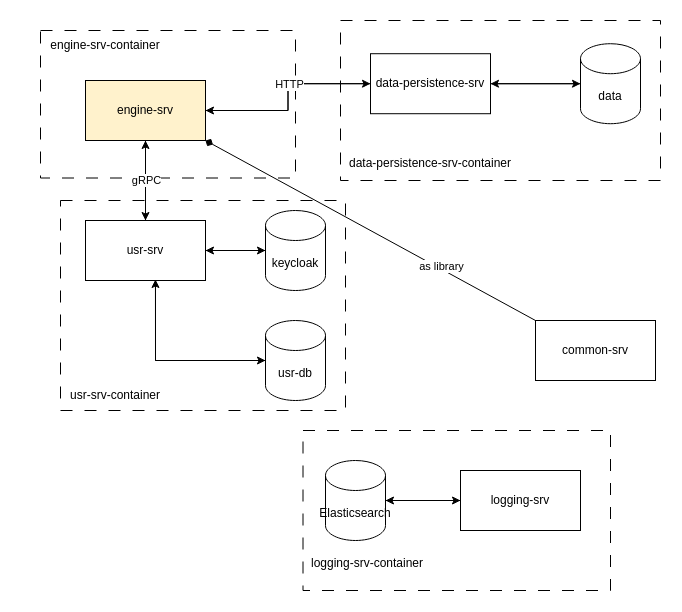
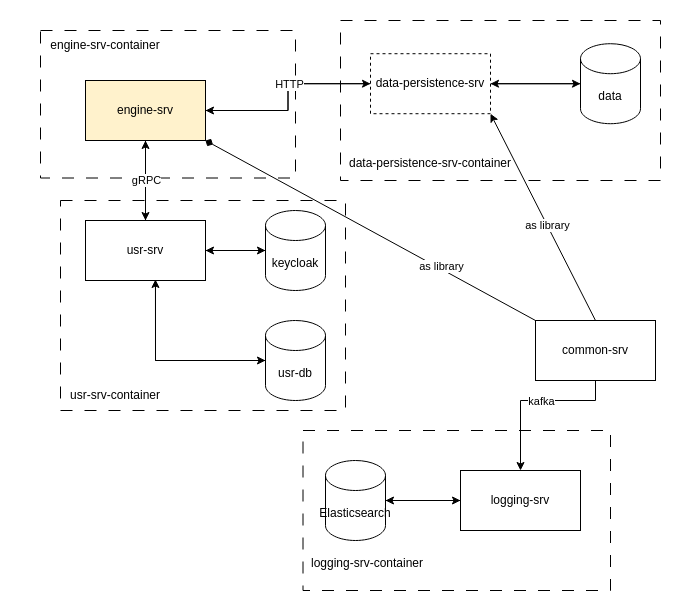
  <mxCell id="0" />
  <mxCell id="1" parent="0" />
  <mxCell id="2" value="" style="rounded=0;whiteSpace=wrap;html=1;dashed=1;dashPattern=12 12;" vertex="1" parent="1"><mxGeometry x="302.5" y="430" width="307.5" height="160" as="geometry" /></mxCell>
  <mxCell id="3" value="" style="rounded=0;whiteSpace=wrap;html=1;dashed=1;dashPattern=12 12;" vertex="1" parent="1"><mxGeometry x="40" y="30" width="255" height="147.5" as="geometry" /></mxCell>
  <mxCell id="4" value="" style="rounded=0;whiteSpace=wrap;html=1;dashed=1;dashPattern=12 12;" vertex="1" parent="1"><mxGeometry x="340" y="20" width="320" height="160" as="geometry" /></mxCell>
  <mxCell id="5" value="" style="rounded=0;whiteSpace=wrap;html=1;dashed=1;dashPattern=12 12;" vertex="1" parent="1"><mxGeometry x="60" y="200" width="285" height="210" as="geometry" /></mxCell>
  <mxCell id="6" style="edgeStyle=orthogonalEdgeStyle;rounded=0;orthogonalLoop=1;jettySize=auto;html=1;entryX=0;entryY=0.5;entryDx=0;entryDy=0;entryPerimeter=0;" parent="1" source="9" target="17" edge="1"><mxGeometry relative="1" as="geometry"><Array as="points"><mxPoint x="155" y="360" /></Array></mxGeometry></mxCell>
  <mxCell id="7" style="edgeStyle=orthogonalEdgeStyle;rounded=0;orthogonalLoop=1;jettySize=auto;html=1;entryX=0;entryY=0.5;entryDx=0;entryDy=0;entryPerimeter=0;" parent="1" source="9" target="11" edge="1"><mxGeometry relative="1" as="geometry" /></mxCell>
  <mxCell id="8" style="edgeStyle=orthogonalEdgeStyle;rounded=0;orthogonalLoop=1;jettySize=auto;html=1;entryX=0.5;entryY=1;entryDx=0;entryDy=0;" parent="1" source="9" target="15" edge="1"><mxGeometry relative="1" as="geometry" /></mxCell>
  <mxCell id="9" value="&lt;div&gt;usr-srv&lt;/div&gt;" style="rounded=0;whiteSpace=wrap;html=1;" parent="1" vertex="1"><mxGeometry x="85" y="220" width="120" height="60" as="geometry" /></mxCell>
  <mxCell id="10" value="" style="edgeStyle=orthogonalEdgeStyle;rounded=0;orthogonalLoop=1;jettySize=auto;html=1;" parent="1" source="11" target="9" edge="1"><mxGeometry relative="1" as="geometry" /></mxCell>
  <mxCell id="11" value="keycloak" style="shape=cylinder3;whiteSpace=wrap;html=1;boundedLbl=1;backgroundOutline=1;size=15;" parent="1" vertex="1"><mxGeometry x="265" y="210" width="60" height="80" as="geometry" /></mxCell>
  <mxCell id="12" style="edgeStyle=orthogonalEdgeStyle;rounded=0;orthogonalLoop=1;jettySize=auto;html=1;" parent="1" source="15" target="9" edge="1"><mxGeometry relative="1" as="geometry" /></mxCell>
  <mxCell id="13" value="gRPC" style="edgeLabel;html=1;align=center;verticalAlign=middle;resizable=0;points=[];" parent="12" vertex="1" connectable="0"><mxGeometry x="-0.025" relative="1" as="geometry"><mxPoint as="offset" /></mxGeometry></mxCell>
  <mxCell id="14" style="edgeStyle=orthogonalEdgeStyle;rounded=0;orthogonalLoop=1;jettySize=auto;html=1;" parent="1" source="15" target="21" edge="1"><mxGeometry relative="1" as="geometry" /></mxCell>
  <mxCell id="15" value="engine-srv" style="rounded=0;whiteSpace=wrap;html=1;fillColor=#fff2cc;" parent="1" vertex="1"><mxGeometry x="85" y="80" width="120" height="60" as="geometry" /></mxCell>
  <mxCell id="16" style="edgeStyle=orthogonalEdgeStyle;rounded=0;orthogonalLoop=1;jettySize=auto;html=1;entryX=0.583;entryY=0.983;entryDx=0;entryDy=0;entryPerimeter=0;" parent="1" source="17" target="9" edge="1"><mxGeometry relative="1" as="geometry" /></mxCell>
  <mxCell id="17" value="&lt;div&gt;usr-db&lt;/div&gt;" style="shape=cylinder3;whiteSpace=wrap;html=1;boundedLbl=1;backgroundOutline=1;size=15;" parent="1" vertex="1"><mxGeometry x="265" y="320" width="60" height="80" as="geometry" /></mxCell>
  <mxCell id="18" style="edgeStyle=orthogonalEdgeStyle;rounded=0;orthogonalLoop=1;jettySize=auto;html=1;entryX=1;entryY=0.5;entryDx=0;entryDy=0;" parent="1" source="21" target="15" edge="1"><mxGeometry relative="1" as="geometry" /></mxCell>
  <mxCell id="19" value="HTTP" style="edgeLabel;html=1;align=center;verticalAlign=middle;resizable=0;points=[];" parent="18" vertex="1" connectable="0"><mxGeometry x="-0.147" relative="1" as="geometry"><mxPoint as="offset" /></mxGeometry></mxCell>
  <mxCell id="20" style="edgeStyle=orthogonalEdgeStyle;rounded=0;orthogonalLoop=1;jettySize=auto;html=1;" parent="1" source="21" target="23" edge="1"><mxGeometry relative="1" as="geometry" /></mxCell>
- <mxCell id="21" value="data-persistence-srv" style="rounded=0;whiteSpace=wrap;html=1;" parent="1" vertex="1"><mxGeometry x="370" y="53.21" width="120" height="60" as="geometry" /></mxCell>
+ <mxCell id="21" value="data-persistence-srv" style="rounded=0;whiteSpace=wrap;html=1;dashed=1;" parent="1" vertex="1"><mxGeometry x="370" y="53.21" width="120" height="60" as="geometry" /></mxCell>
  <mxCell id="22" style="edgeStyle=orthogonalEdgeStyle;rounded=0;orthogonalLoop=1;jettySize=auto;html=1;entryX=1;entryY=0.5;entryDx=0;entryDy=0;" parent="1" source="23" target="21" edge="1"><mxGeometry relative="1" as="geometry" /></mxCell>
  <mxCell id="23" value="data" style="shape=cylinder3;whiteSpace=wrap;html=1;boundedLbl=1;backgroundOutline=1;size=15;" parent="1" vertex="1"><mxGeometry x="580" y="43.21" width="60" height="80" as="geometry" /></mxCell>
+ <mxCell id="24" style="edgeStyle=orthogonalEdgeStyle;rounded=0;orthogonalLoop=1;jettySize=auto;html=1;" edge="1" parent="1" source="26" target="35"><mxGeometry relative="1" as="geometry"><Array as="points"><mxPoint x="595" y="400" /><mxPoint x="520" y="400" /></Array></mxGeometry></mxCell>
+ <mxCell id="25" value="kafka" style="edgeLabel;html=1;align=center;verticalAlign=middle;resizable=0;points=[];" vertex="1" connectable="0" parent="24"><mxGeometry x="-0.176" relative="1" as="geometry"><mxPoint x="-7" as="offset" /></mxGeometry></mxCell>
  <mxCell id="26" value="&lt;div&gt;common-srv&lt;/div&gt;" style="rounded=0;whiteSpace=wrap;html=1;" parent="1" vertex="1"><mxGeometry x="535" y="320" width="120" height="60" as="geometry" /></mxCell>
+ <mxCell id="27" value="" style="endArrow=classic;html=1;rounded=0;exitX=0.5;exitY=0;exitDx=0;exitDy=0;entryX=1;entryY=1;entryDx=0;entryDy=0;" edge="1" parent="1" source="26" target="21"><mxGeometry width="50" height="50" relative="1" as="geometry"><mxPoint x="225" y="510" as="sourcePoint" /><mxPoint x="275" y="460" as="targetPoint" /></mxGeometry></mxCell>
+ <mxCell id="28" value="as library" style="edgeLabel;html=1;align=center;verticalAlign=middle;resizable=0;points=[];" vertex="1" connectable="0" parent="27"><mxGeometry x="-0.08" relative="1" as="geometry"><mxPoint as="offset" /></mxGeometry></mxCell>
  <mxCell id="29" value="" style="endArrow=diamond;html=1;rounded=0;exitX=0;exitY=0;exitDx=0;exitDy=0;entryX=1;entryY=1;entryDx=0;entryDy=0;" edge="1" parent="1" source="26" target="15"><mxGeometry width="50" height="50" relative="1" as="geometry"><mxPoint x="225" y="510" as="sourcePoint" /><mxPoint x="275" y="460" as="targetPoint" /></mxGeometry></mxCell>
  <mxCell id="30" value="&lt;div&gt;as library&lt;/div&gt;" style="edgeLabel;html=1;align=center;verticalAlign=middle;resizable=0;points=[];" vertex="1" connectable="0" parent="29"><mxGeometry x="-0.421" y="-3" relative="1" as="geometry"><mxPoint as="offset" /></mxGeometry></mxCell>
  <mxCell id="31" value="usr-srv-container" style="text;html=1;strokeColor=none;fillColor=none;align=center;verticalAlign=middle;whiteSpace=wrap;rounded=0;" vertex="1" parent="1"><mxGeometry x="50" y="380" width="130" height="30" as="geometry" /></mxCell>
  <mxCell id="32" value="data-persistence-srv-container" style="text;html=1;strokeColor=none;fillColor=none;align=center;verticalAlign=middle;whiteSpace=wrap;rounded=0;" vertex="1" parent="1"><mxGeometry x="335" y="147.5" width="190" height="30" as="geometry" /></mxCell>
  <mxCell id="33" value="engine-srv-container" style="text;html=1;strokeColor=none;fillColor=none;align=center;verticalAlign=middle;whiteSpace=wrap;rounded=0;" vertex="1" parent="1"><mxGeometry x="20" y="30" width="170" height="30" as="geometry" /></mxCell>
  <mxCell id="34" style="edgeStyle=orthogonalEdgeStyle;rounded=0;orthogonalLoop=1;jettySize=auto;html=1;entryX=1;entryY=0.5;entryDx=0;entryDy=0;entryPerimeter=0;" edge="1" parent="1" source="35" target="37"><mxGeometry relative="1" as="geometry" /></mxCell>
  <mxCell id="35" value="logging-srv" style="rounded=0;whiteSpace=wrap;html=1;" vertex="1" parent="1"><mxGeometry x="460" y="470" width="120" height="60" as="geometry" /></mxCell>
  <mxCell id="36" style="edgeStyle=orthogonalEdgeStyle;rounded=0;orthogonalLoop=1;jettySize=auto;html=1;entryX=0;entryY=0.5;entryDx=0;entryDy=0;" edge="1" parent="1" source="37" target="35"><mxGeometry relative="1" as="geometry" /></mxCell>
  <mxCell id="37" value="Elasticsearch" style="shape=cylinder3;whiteSpace=wrap;html=1;boundedLbl=1;backgroundOutline=1;size=15;" vertex="1" parent="1"><mxGeometry x="325" y="460" width="60" height="80" as="geometry" /></mxCell>
  <mxCell id="38" value="logging-srv-container" style="text;html=1;strokeColor=none;fillColor=none;align=center;verticalAlign=middle;whiteSpace=wrap;rounded=0;" vertex="1" parent="1"><mxGeometry x="283" y="547.5" width="167.5" height="30" as="geometry" /></mxCell>
